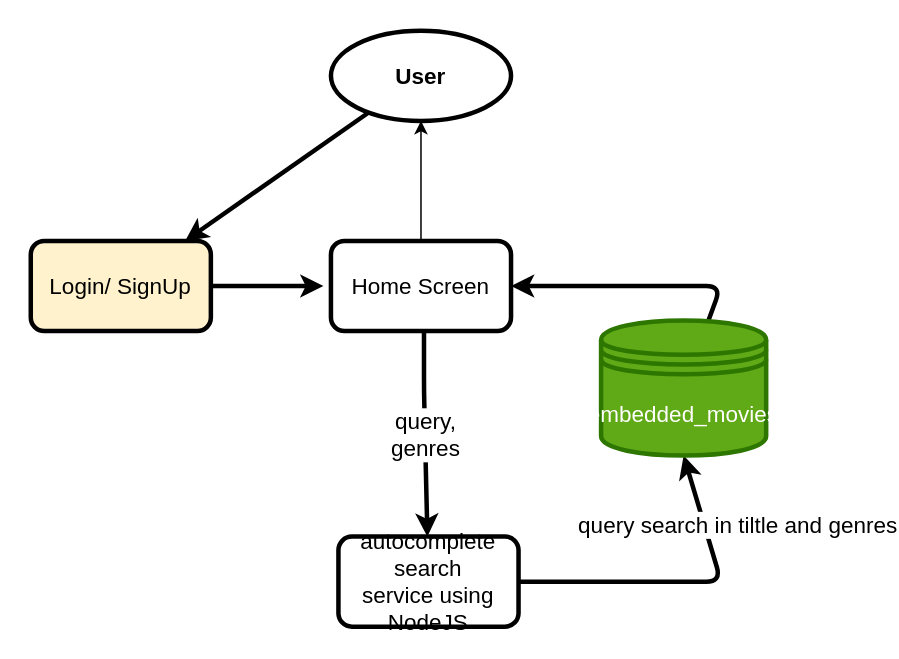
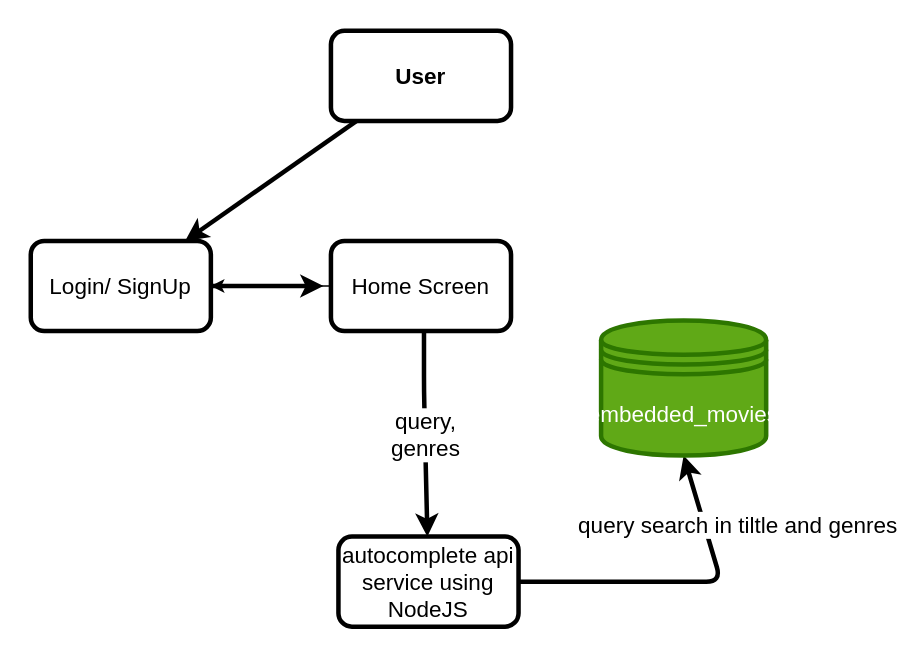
  <mxCell id="0" />
  <mxCell id="1" parent="0" />
  <mxCell id="2" value="" style="edgeStyle=none;html=1;strokeWidth=3;" parent="1" source="3" target="8" edge="1"><mxGeometry relative="1" as="geometry" /></mxCell>
- <mxCell id="3" value="&lt;b&gt;&lt;font style=&quot;font-size: 15px;&quot;&gt;User&lt;/font&gt;&lt;/b&gt;" style="ellipse;whiteSpace=wrap;html=1;strokeWidth=3;" parent="1" vertex="1"><mxGeometry x="220" y="20" width="120" height="60" as="geometry" /></mxCell>
- <mxCell id="4" value="" style="edgeStyle=none;html=1;" parent="1" source="6" target="3" edge="1"><mxGeometry relative="1" as="geometry" /></mxCell>
+ <mxCell id="3" value="&lt;b&gt;&lt;font style=&quot;font-size: 15px;&quot;&gt;User&lt;/font&gt;&lt;/b&gt;" style="rounded=1;whiteSpace=wrap;html=1;strokeWidth=3;" parent="1" vertex="1"><mxGeometry x="220" y="20" width="120" height="60" as="geometry" /></mxCell>
+ <mxCell id="4" value="" style="edgeStyle=none;html=1;" parent="1" source="6" target="8" edge="1"><mxGeometry relative="1" as="geometry" /></mxCell>
  <mxCell id="5" value="&lt;font style=&quot;font-size: 15px;&quot;&gt;query,&lt;br&gt;genres&lt;/font&gt;" style="edgeStyle=none;html=1;strokeWidth=3;" parent="1" edge="1" target="11"><mxGeometry relative="1" as="geometry"><mxPoint x="282" y="220" as="sourcePoint" /><mxPoint x="282" y="300" as="targetPoint" /><Array as="points"><mxPoint x="282" y="260" /></Array></mxGeometry></mxCell>
  <mxCell id="6" value="&lt;font style=&quot;font-size: 15px;&quot;&gt;Home Screen&lt;/font&gt;" style="whiteSpace=wrap;html=1;rounded=1;strokeWidth=3;" parent="1" vertex="1"><mxGeometry x="220" y="160" width="120" height="60" as="geometry" /></mxCell>
  <mxCell id="7" style="edgeStyle=none;html=1;strokeWidth=3;" parent="1" source="8" edge="1"><mxGeometry relative="1" as="geometry"><mxPoint x="215" y="190" as="targetPoint" /></mxGeometry></mxCell>
- <mxCell id="8" value="&lt;font style=&quot;font-size: 15px;&quot;&gt;Login/ SignUp&lt;/font&gt;" style="whiteSpace=wrap;html=1;rounded=1;strokeWidth=3;fillColor=#fff2cc;" parent="1" vertex="1"><mxGeometry x="20" y="160" width="120" height="60" as="geometry" /></mxCell>
+ <mxCell id="8" value="&lt;font style=&quot;font-size: 15px;&quot;&gt;Login/ SignUp&lt;/font&gt;" style="whiteSpace=wrap;html=1;rounded=1;strokeWidth=3;" parent="1" vertex="1"><mxGeometry x="20" y="160" width="120" height="60" as="geometry" /></mxCell>
  <mxCell id="9" style="edgeStyle=none;html=1;exitX=1;exitY=0.5;exitDx=0;exitDy=0;entryX=0.5;entryY=1;entryDx=0;entryDy=0;strokeWidth=3;" parent="1" source="11" target="13" edge="1"><mxGeometry relative="1" as="geometry"><Array as="points"><mxPoint x="480" y="387" /></Array></mxGeometry></mxCell>
  <mxCell id="10" value="&lt;font style=&quot;font-size: 15px;&quot;&gt;query search in tiltle and genres&lt;/font&gt;" style="edgeLabel;html=1;align=center;verticalAlign=middle;resizable=0;points=[];" parent="9" vertex="1" connectable="0"><mxGeometry x="-0.042" y="3" relative="1" as="geometry"><mxPoint x="38" y="-36" as="offset" /></mxGeometry></mxCell>
- <mxCell id="11" value="&lt;font style=&quot;font-size: 15px;&quot;&gt;autocomplete search&lt;br&gt;service using NodeJS&lt;/font&gt;" style="whiteSpace=wrap;html=1;rounded=1;strokeWidth=3;" parent="1" vertex="1"><mxGeometry x="225" y="357" width="120" height="60" as="geometry" /></mxCell>
- <mxCell id="12" style="edgeStyle=none;html=1;entryX=1;entryY=0.5;entryDx=0;entryDy=0;strokeWidth=3;" parent="1" source="13" target="6" edge="1"><mxGeometry relative="1" as="geometry"><Array as="points"><mxPoint x="480" y="190" /></Array></mxGeometry></mxCell>
+ <mxCell id="11" value="&lt;font style=&quot;font-size: 15px;&quot;&gt;autocomplete api&lt;br&gt;service using NodeJS&lt;/font&gt;" style="whiteSpace=wrap;html=1;rounded=1;strokeWidth=3;" parent="1" vertex="1"><mxGeometry x="225" y="357" width="120" height="60" as="geometry" /></mxCell>
  <mxCell id="13" value="&lt;font style=&quot;font-size: 15px;&quot;&gt;embedded_movies&lt;/font&gt;" style="shape=datastore;whiteSpace=wrap;html=1;fillColor=#60a917;fontColor=#ffffff;strokeColor=#2D7600;strokeWidth=3;" parent="1" vertex="1"><mxGeometry x="400" y="213" width="110" height="90" as="geometry" /></mxCell>
